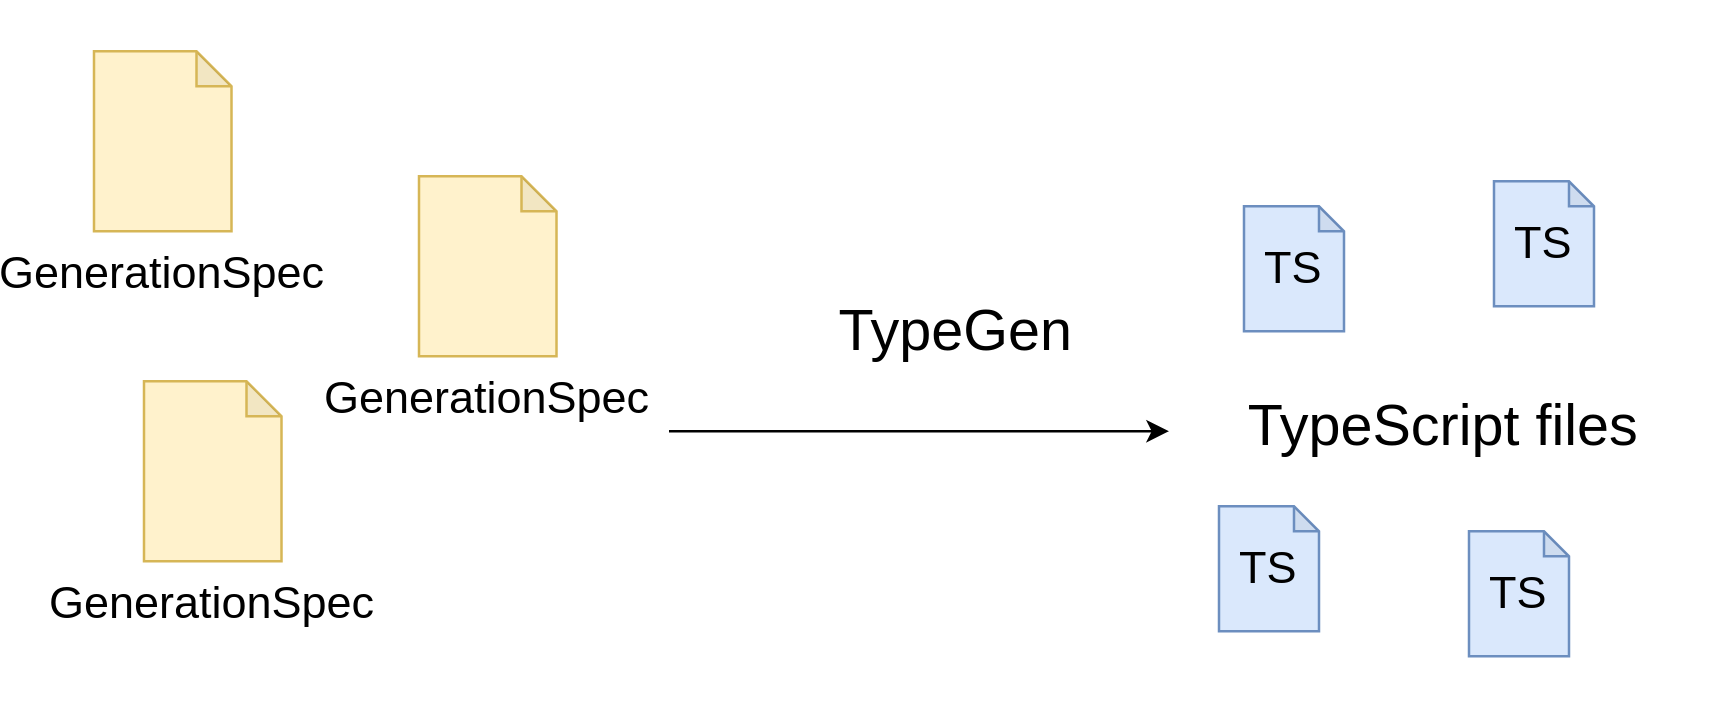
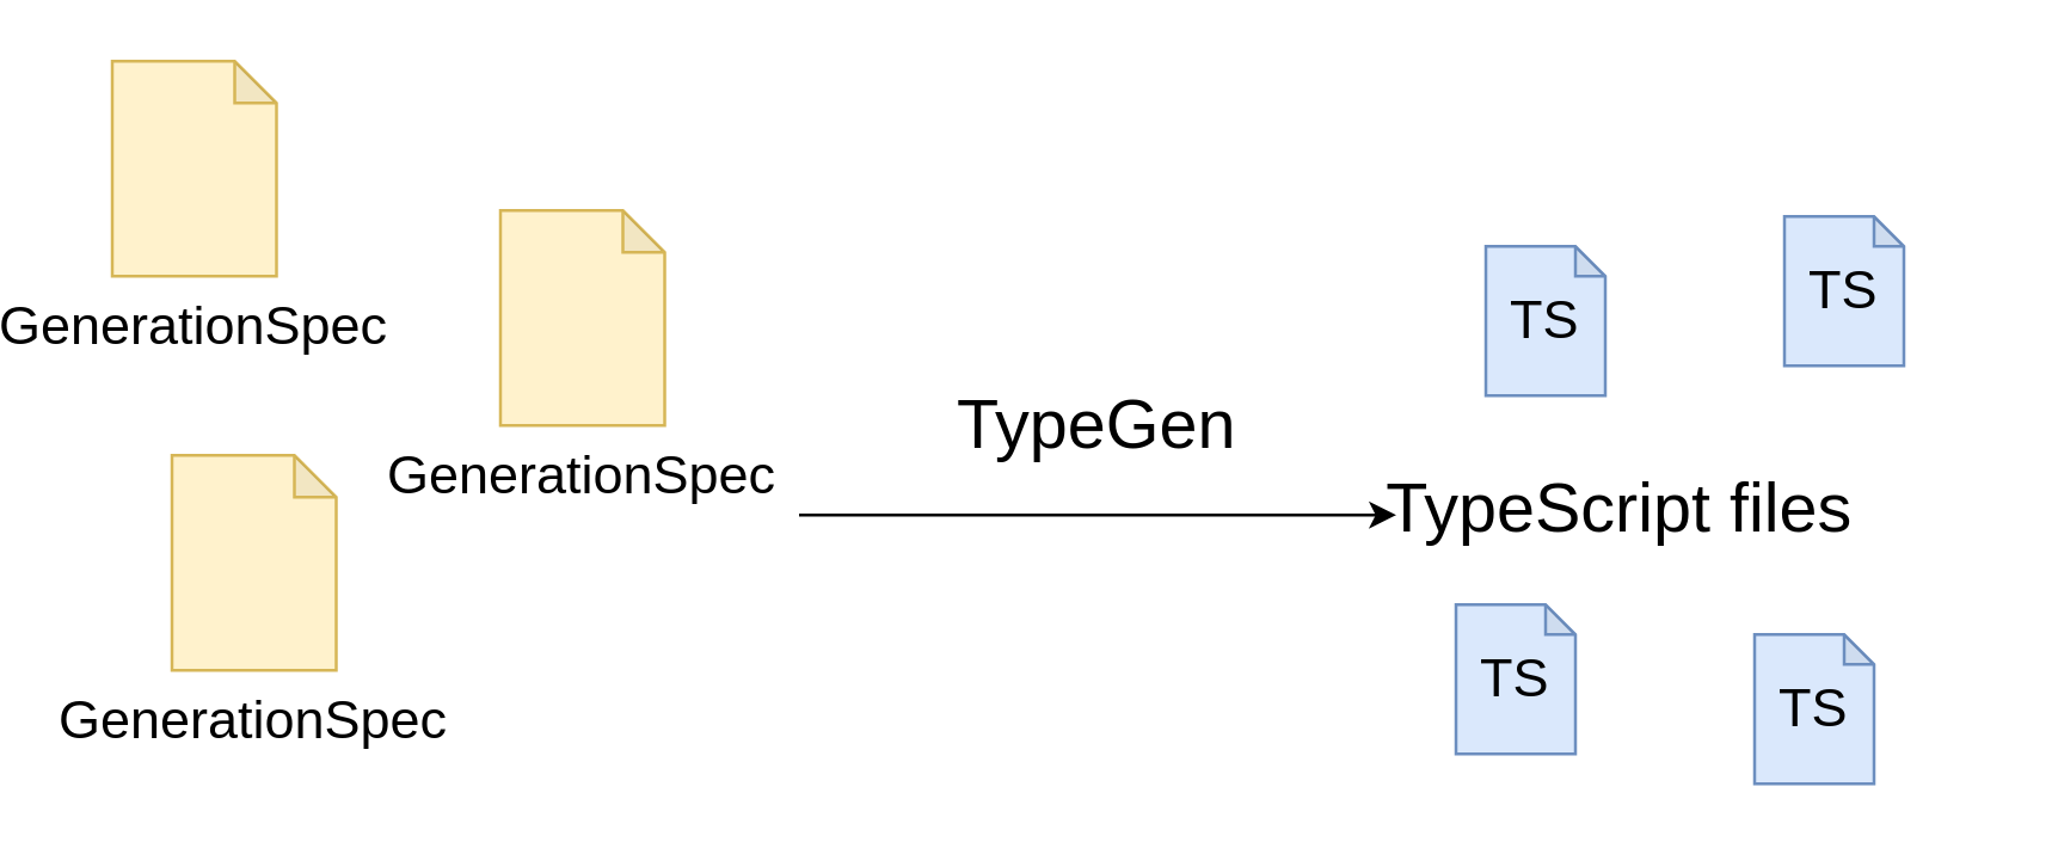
  <mxCell id="0" />
  <mxCell id="1" parent="0" />
  <mxCell id="2" value="" style="endArrow=classic;html=1;" edge="1" parent="1"><mxGeometry width="50" height="50" relative="1" as="geometry"><mxPoint x="250" y="172" as="sourcePoint" /><mxPoint x="450" y="172" as="targetPoint" /></mxGeometry></mxCell>
- <mxCell id="3" value="TypeGen" style="text;html=1;strokeColor=none;fillColor=none;align=center;verticalAlign=middle;whiteSpace=wrap;rounded=0;fontSize=23;" vertex="1" parent="1"><mxGeometry x="305" y="102" width="120" height="60" as="geometry" /></mxCell>
+ <mxCell id="3" value="TypeGen" style="text;html=1;strokeColor=none;fillColor=none;align=center;verticalAlign=middle;whiteSpace=wrap;rounded=0;fontSize=23;" vertex="1" parent="1"><mxGeometry x="290" y="112" width="120" height="60" as="geometry" /></mxCell>
  <mxCell id="4" value="TS" style="shape=note;whiteSpace=wrap;html=1;backgroundOutline=1;darkOpacity=0.05;fontSize=18;size=10;fillColor=#dae8fc;strokeColor=#6c8ebf;" vertex="1" parent="1"><mxGeometry x="480" y="82" width="40" height="50" as="geometry" /></mxCell>
  <mxCell id="5" value="TS" style="shape=note;whiteSpace=wrap;html=1;backgroundOutline=1;darkOpacity=0.05;fontSize=18;size=10;fillColor=#dae8fc;strokeColor=#6c8ebf;" vertex="1" parent="1"><mxGeometry x="470" y="202" width="40" height="50" as="geometry" /></mxCell>
  <mxCell id="6" value="TS" style="shape=note;whiteSpace=wrap;html=1;backgroundOutline=1;darkOpacity=0.05;fontSize=18;size=10;fillColor=#dae8fc;strokeColor=#6c8ebf;" vertex="1" parent="1"><mxGeometry x="580" y="72" width="40" height="50" as="geometry" /></mxCell>
  <mxCell id="7" value="TS" style="shape=note;whiteSpace=wrap;html=1;backgroundOutline=1;darkOpacity=0.05;fontSize=18;size=10;fillColor=#dae8fc;strokeColor=#6c8ebf;" vertex="1" parent="1"><mxGeometry x="570" y="212" width="40" height="50" as="geometry" /></mxCell>
- <mxCell id="8" value="TypeScript files" style="text;html=1;strokeColor=none;fillColor=none;align=center;verticalAlign=middle;whiteSpace=wrap;rounded=0;fontSize=23;" vertex="1" parent="1"><mxGeometry x="470" y="144.5" width="180" height="50" as="geometry" /></mxCell>
+ <mxCell id="8" value="TypeScript files" style="text;html=1;strokeColor=none;fillColor=none;align=center;verticalAlign=middle;whiteSpace=wrap;rounded=0;fontSize=23;" vertex="1" parent="1"><mxGeometry x="435" y="144.5" width="180" height="50" as="geometry" /></mxCell>
  <mxCell id="9" value="GenerationSpec" style="shape=note;whiteSpace=wrap;html=1;backgroundOutline=1;darkOpacity=0.05;fontSize=18;size=14;fillColor=#fff2cc;strokeColor=#d6b656;align=center;verticalAlign=top;labelPosition=center;verticalLabelPosition=bottom;" vertex="1" parent="1"><mxGeometry x="20" y="20" width="55" height="72" as="geometry" /></mxCell>
  <mxCell id="10" value="GenerationSpec" style="shape=note;whiteSpace=wrap;html=1;backgroundOutline=1;darkOpacity=0.05;fontSize=18;size=14;fillColor=#fff2cc;strokeColor=#d6b656;align=center;verticalAlign=top;labelPosition=center;verticalLabelPosition=bottom;" vertex="1" parent="1"><mxGeometry x="150" y="70" width="55" height="72" as="geometry" /></mxCell>
  <mxCell id="11" value="GenerationSpec" style="shape=note;whiteSpace=wrap;html=1;backgroundOutline=1;darkOpacity=0.05;fontSize=18;size=14;fillColor=#fff2cc;strokeColor=#d6b656;align=center;verticalAlign=top;labelPosition=center;verticalLabelPosition=bottom;" vertex="1" parent="1"><mxGeometry x="40" y="152" width="55" height="72" as="geometry" /></mxCell>
